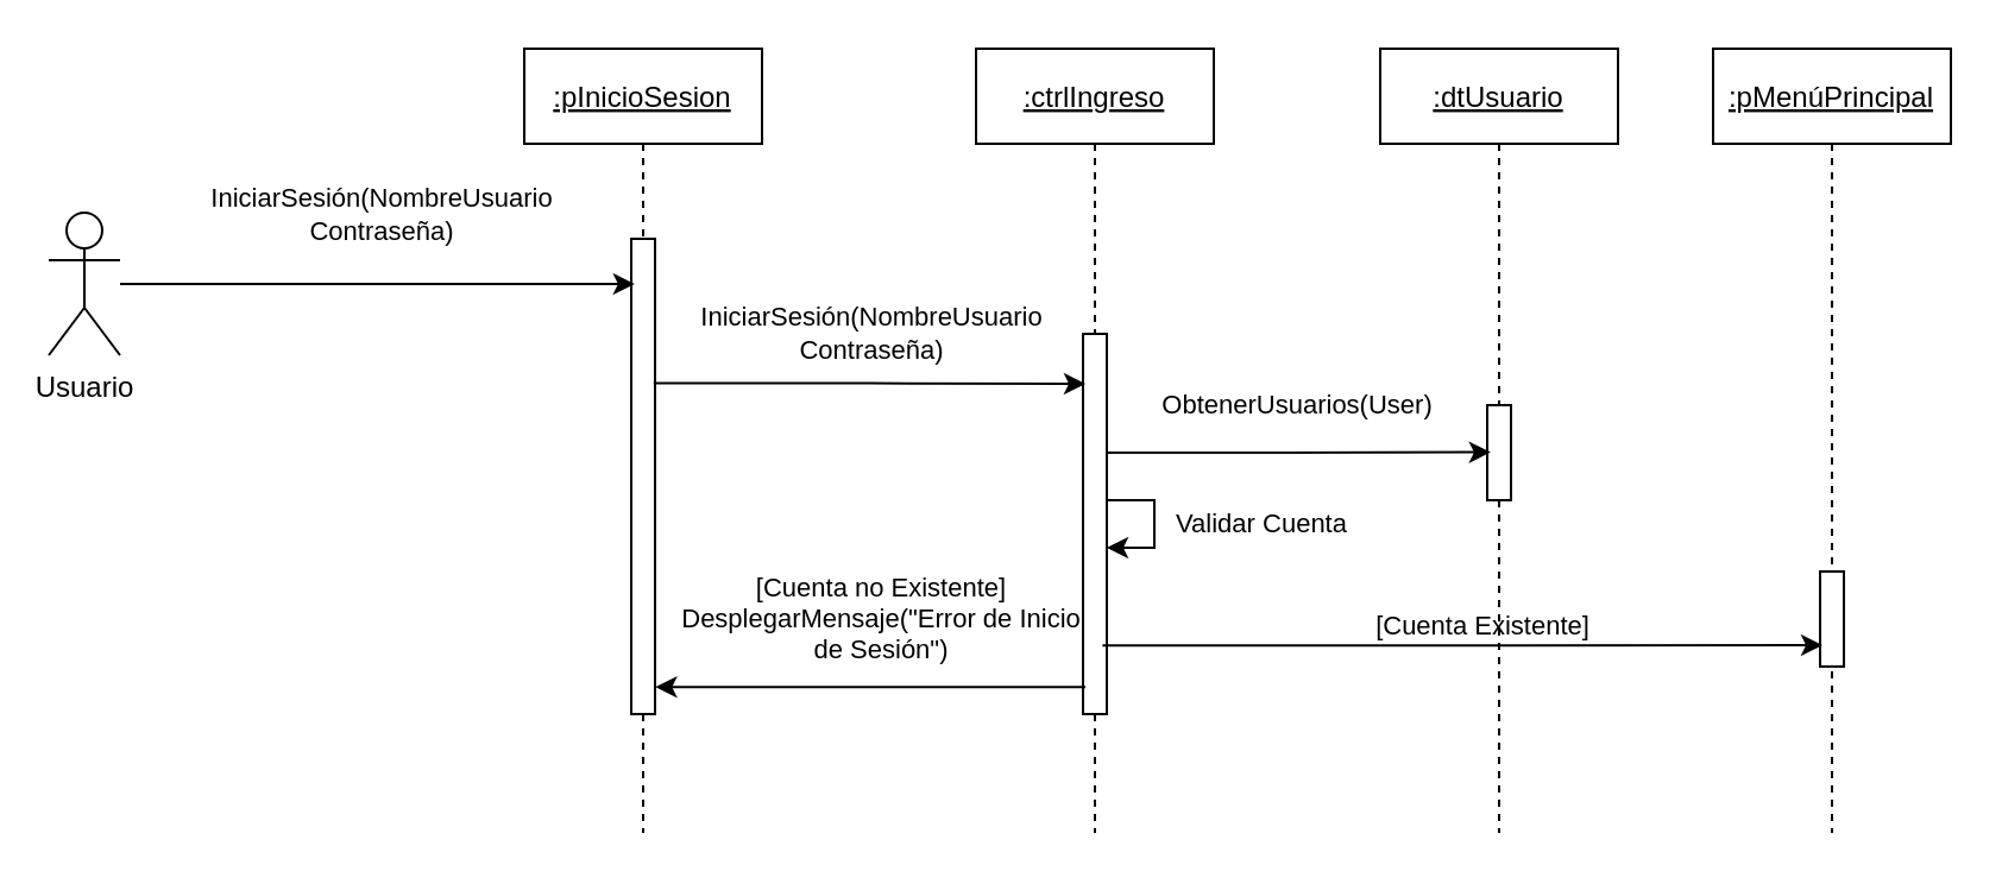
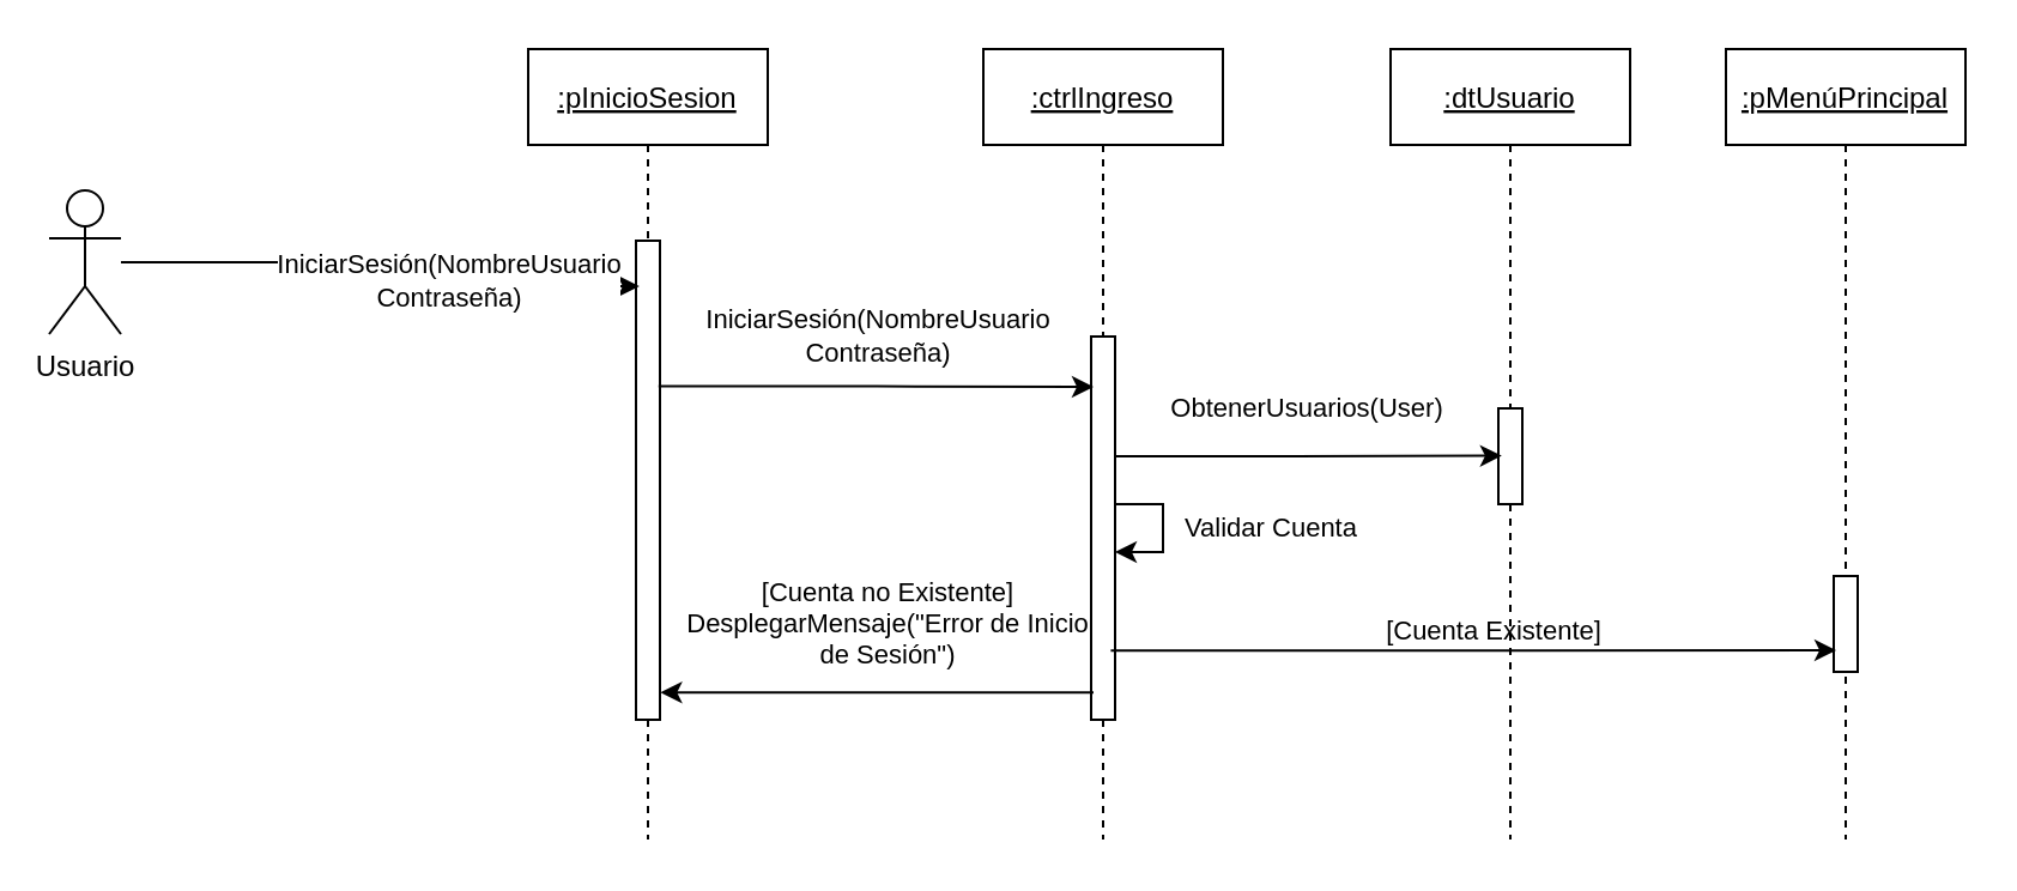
  <mxCell id="0" />
  <mxCell id="1" parent="0" />
  <mxCell id="2" value=":ctrlIngreso" style="shape=umlLifeline;perimeter=lifelinePerimeter;container=1;collapsible=0;recursiveResize=0;rounded=0;shadow=0;strokeWidth=1;fontStyle=4" vertex="1" parent="1"><mxGeometry x="410" y="20" width="100" height="330" as="geometry" /></mxCell>
  <mxCell id="3" value="" style="points=[];perimeter=orthogonalPerimeter;rounded=0;shadow=0;strokeWidth=1;" vertex="1" parent="2"><mxGeometry x="45" y="120" width="10" height="160" as="geometry" /></mxCell>
  <mxCell id="4" value="Validar Cuenta" style="edgeStyle=orthogonalEdgeStyle;rounded=0;orthogonalLoop=1;jettySize=auto;html=1;" edge="1" parent="2" source="3" target="3"><mxGeometry x="0.333" y="-46" relative="1" as="geometry"><mxPoint x="45" y="36" as="offset" /></mxGeometry></mxCell>
  <mxCell id="5" value=":pInicioSesion" style="shape=umlLifeline;perimeter=lifelinePerimeter;container=1;collapsible=0;recursiveResize=0;rounded=0;shadow=0;strokeWidth=1;fontStyle=4" vertex="1" parent="1"><mxGeometry x="220" y="20" width="100" height="330" as="geometry" /></mxCell>
  <mxCell id="6" value="" style="points=[];perimeter=orthogonalPerimeter;rounded=0;shadow=0;strokeWidth=1;" vertex="1" parent="5"><mxGeometry x="45" y="80" width="10" height="200" as="geometry" /></mxCell>
  <mxCell id="7" value="IniciarSesión(NombreUsuario&lt;br&gt;Contraseña)" style="edgeStyle=orthogonalEdgeStyle;rounded=0;orthogonalLoop=1;jettySize=auto;html=1;entryX=0.14;entryY=0.095;entryDx=0;entryDy=0;entryPerimeter=0;" edge="1" parent="1" source="8" target="6"><mxGeometry x="0.017" y="29" relative="1" as="geometry"><mxPoint as="offset" /></mxGeometry></mxCell>
- <mxCell id="8" value="Usuario" style="shape=umlActor;verticalLabelPosition=bottom;verticalAlign=top;html=1;" vertex="1" parent="1"><mxGeometry x="20" y="89" width="30" height="60" as="geometry" /></mxCell>
+ <mxCell id="8" value="Usuario" style="shape=umlActor;verticalLabelPosition=bottom;verticalAlign=top;html=1;" vertex="1" parent="1"><mxGeometry x="20" y="79" width="30" height="60" as="geometry" /></mxCell>
  <mxCell id="9" value="IniciarSesión(NombreUsuario&lt;br&gt;Contraseña)" style="edgeStyle=orthogonalEdgeStyle;rounded=0;orthogonalLoop=1;jettySize=auto;html=1;exitX=0.94;exitY=0.304;exitDx=0;exitDy=0;exitPerimeter=0;labelBackgroundColor=none;" edge="1" parent="1" source="6"><mxGeometry x="-0.001" y="21" relative="1" as="geometry"><mxPoint x="280" y="149" as="sourcePoint" /><mxPoint x="456" y="161" as="targetPoint" /><mxPoint x="-21" y="-21" as="offset" /></mxGeometry></mxCell>
  <mxCell id="10" value=":pMenúPrincipal" style="shape=umlLifeline;perimeter=lifelinePerimeter;container=1;collapsible=0;recursiveResize=0;rounded=0;shadow=0;strokeWidth=1;fontStyle=4" vertex="1" parent="1"><mxGeometry x="720" y="20" width="100" height="330" as="geometry" /></mxCell>
  <mxCell id="11" value="" style="points=[];perimeter=orthogonalPerimeter;rounded=0;shadow=0;strokeWidth=1;" vertex="1" parent="10"><mxGeometry x="45" y="220" width="10" height="40" as="geometry" /></mxCell>
  <mxCell id="12" value="[Cuenta Existente]" style="edgeStyle=orthogonalEdgeStyle;rounded=0;orthogonalLoop=1;jettySize=auto;html=1;entryX=0.1;entryY=0.775;entryDx=0;entryDy=0;entryPerimeter=0;exitX=0.532;exitY=0.761;exitDx=0;exitDy=0;exitPerimeter=0;labelBackgroundColor=none;" edge="1" parent="1" source="2" target="11"><mxGeometry x="0.151" y="18" relative="1" as="geometry"><mxPoint x="-14" y="10" as="offset" /></mxGeometry></mxCell>
  <mxCell id="13" value="[Cuenta no Existente]&lt;br&gt;DesplegarMensaje(&quot;Error de Inicio&lt;br&gt;de Sesión&quot;)" style="edgeStyle=orthogonalEdgeStyle;rounded=0;orthogonalLoop=1;jettySize=auto;html=1;entryX=1.02;entryY=0.943;entryDx=0;entryDy=0;entryPerimeter=0;exitX=0.1;exitY=0.929;exitDx=0;exitDy=0;exitPerimeter=0;labelBackgroundColor=none;" edge="1" parent="1" source="3" target="6"><mxGeometry x="-0.049" y="-29" relative="1" as="geometry"><mxPoint as="offset" /></mxGeometry></mxCell>
  <mxCell id="14" value=":dtUsuario" style="shape=umlLifeline;perimeter=lifelinePerimeter;container=1;collapsible=0;recursiveResize=0;rounded=0;shadow=0;strokeWidth=1;fontStyle=4" vertex="1" parent="1"><mxGeometry x="580" y="20" width="100" height="330" as="geometry" /></mxCell>
  <mxCell id="15" value="" style="points=[];perimeter=orthogonalPerimeter;rounded=0;shadow=0;strokeWidth=1;" vertex="1" parent="14"><mxGeometry x="45" y="150" width="10" height="40" as="geometry" /></mxCell>
  <mxCell id="16" value="ObtenerUsuarios(User)" style="edgeStyle=orthogonalEdgeStyle;rounded=0;orthogonalLoop=1;jettySize=auto;html=1;entryX=0.14;entryY=0.495;entryDx=0;entryDy=0;entryPerimeter=0;" edge="1" parent="1" source="3" target="15"><mxGeometry x="-0.007" y="20" relative="1" as="geometry"><mxPoint as="offset" /><Array as="points"><mxPoint x="540" y="190" /><mxPoint x="540" y="190" /></Array></mxGeometry></mxCell>
